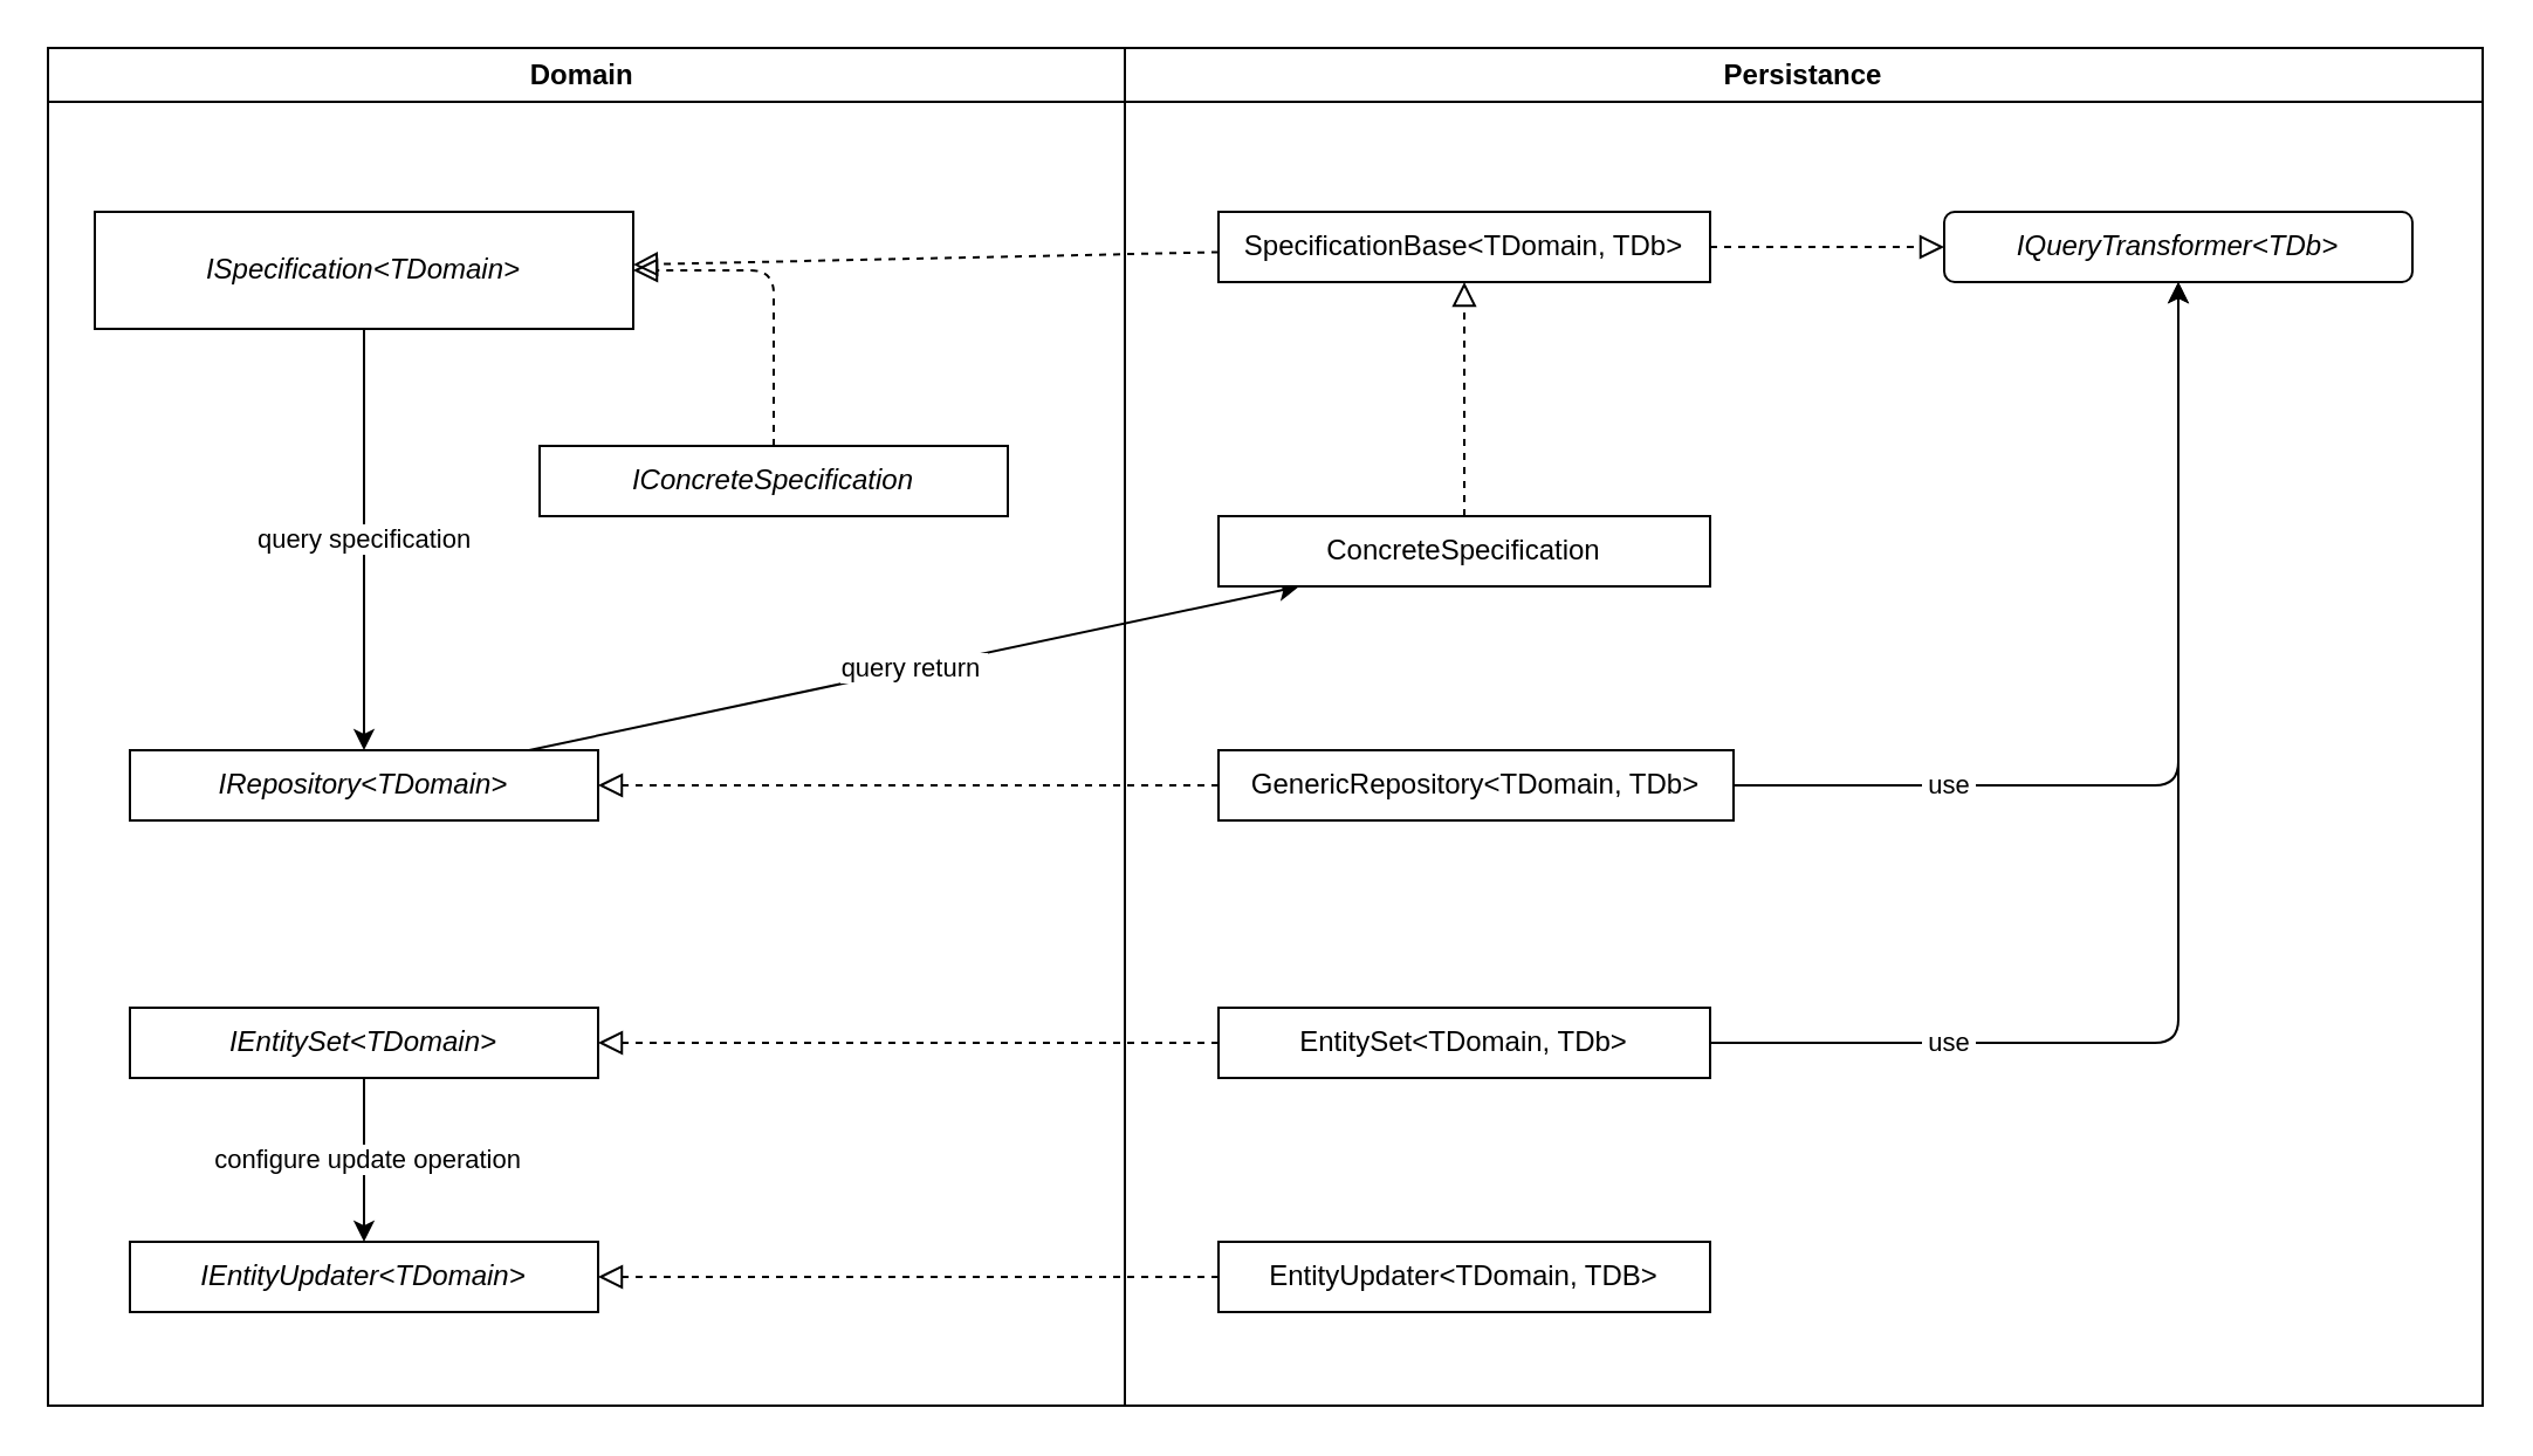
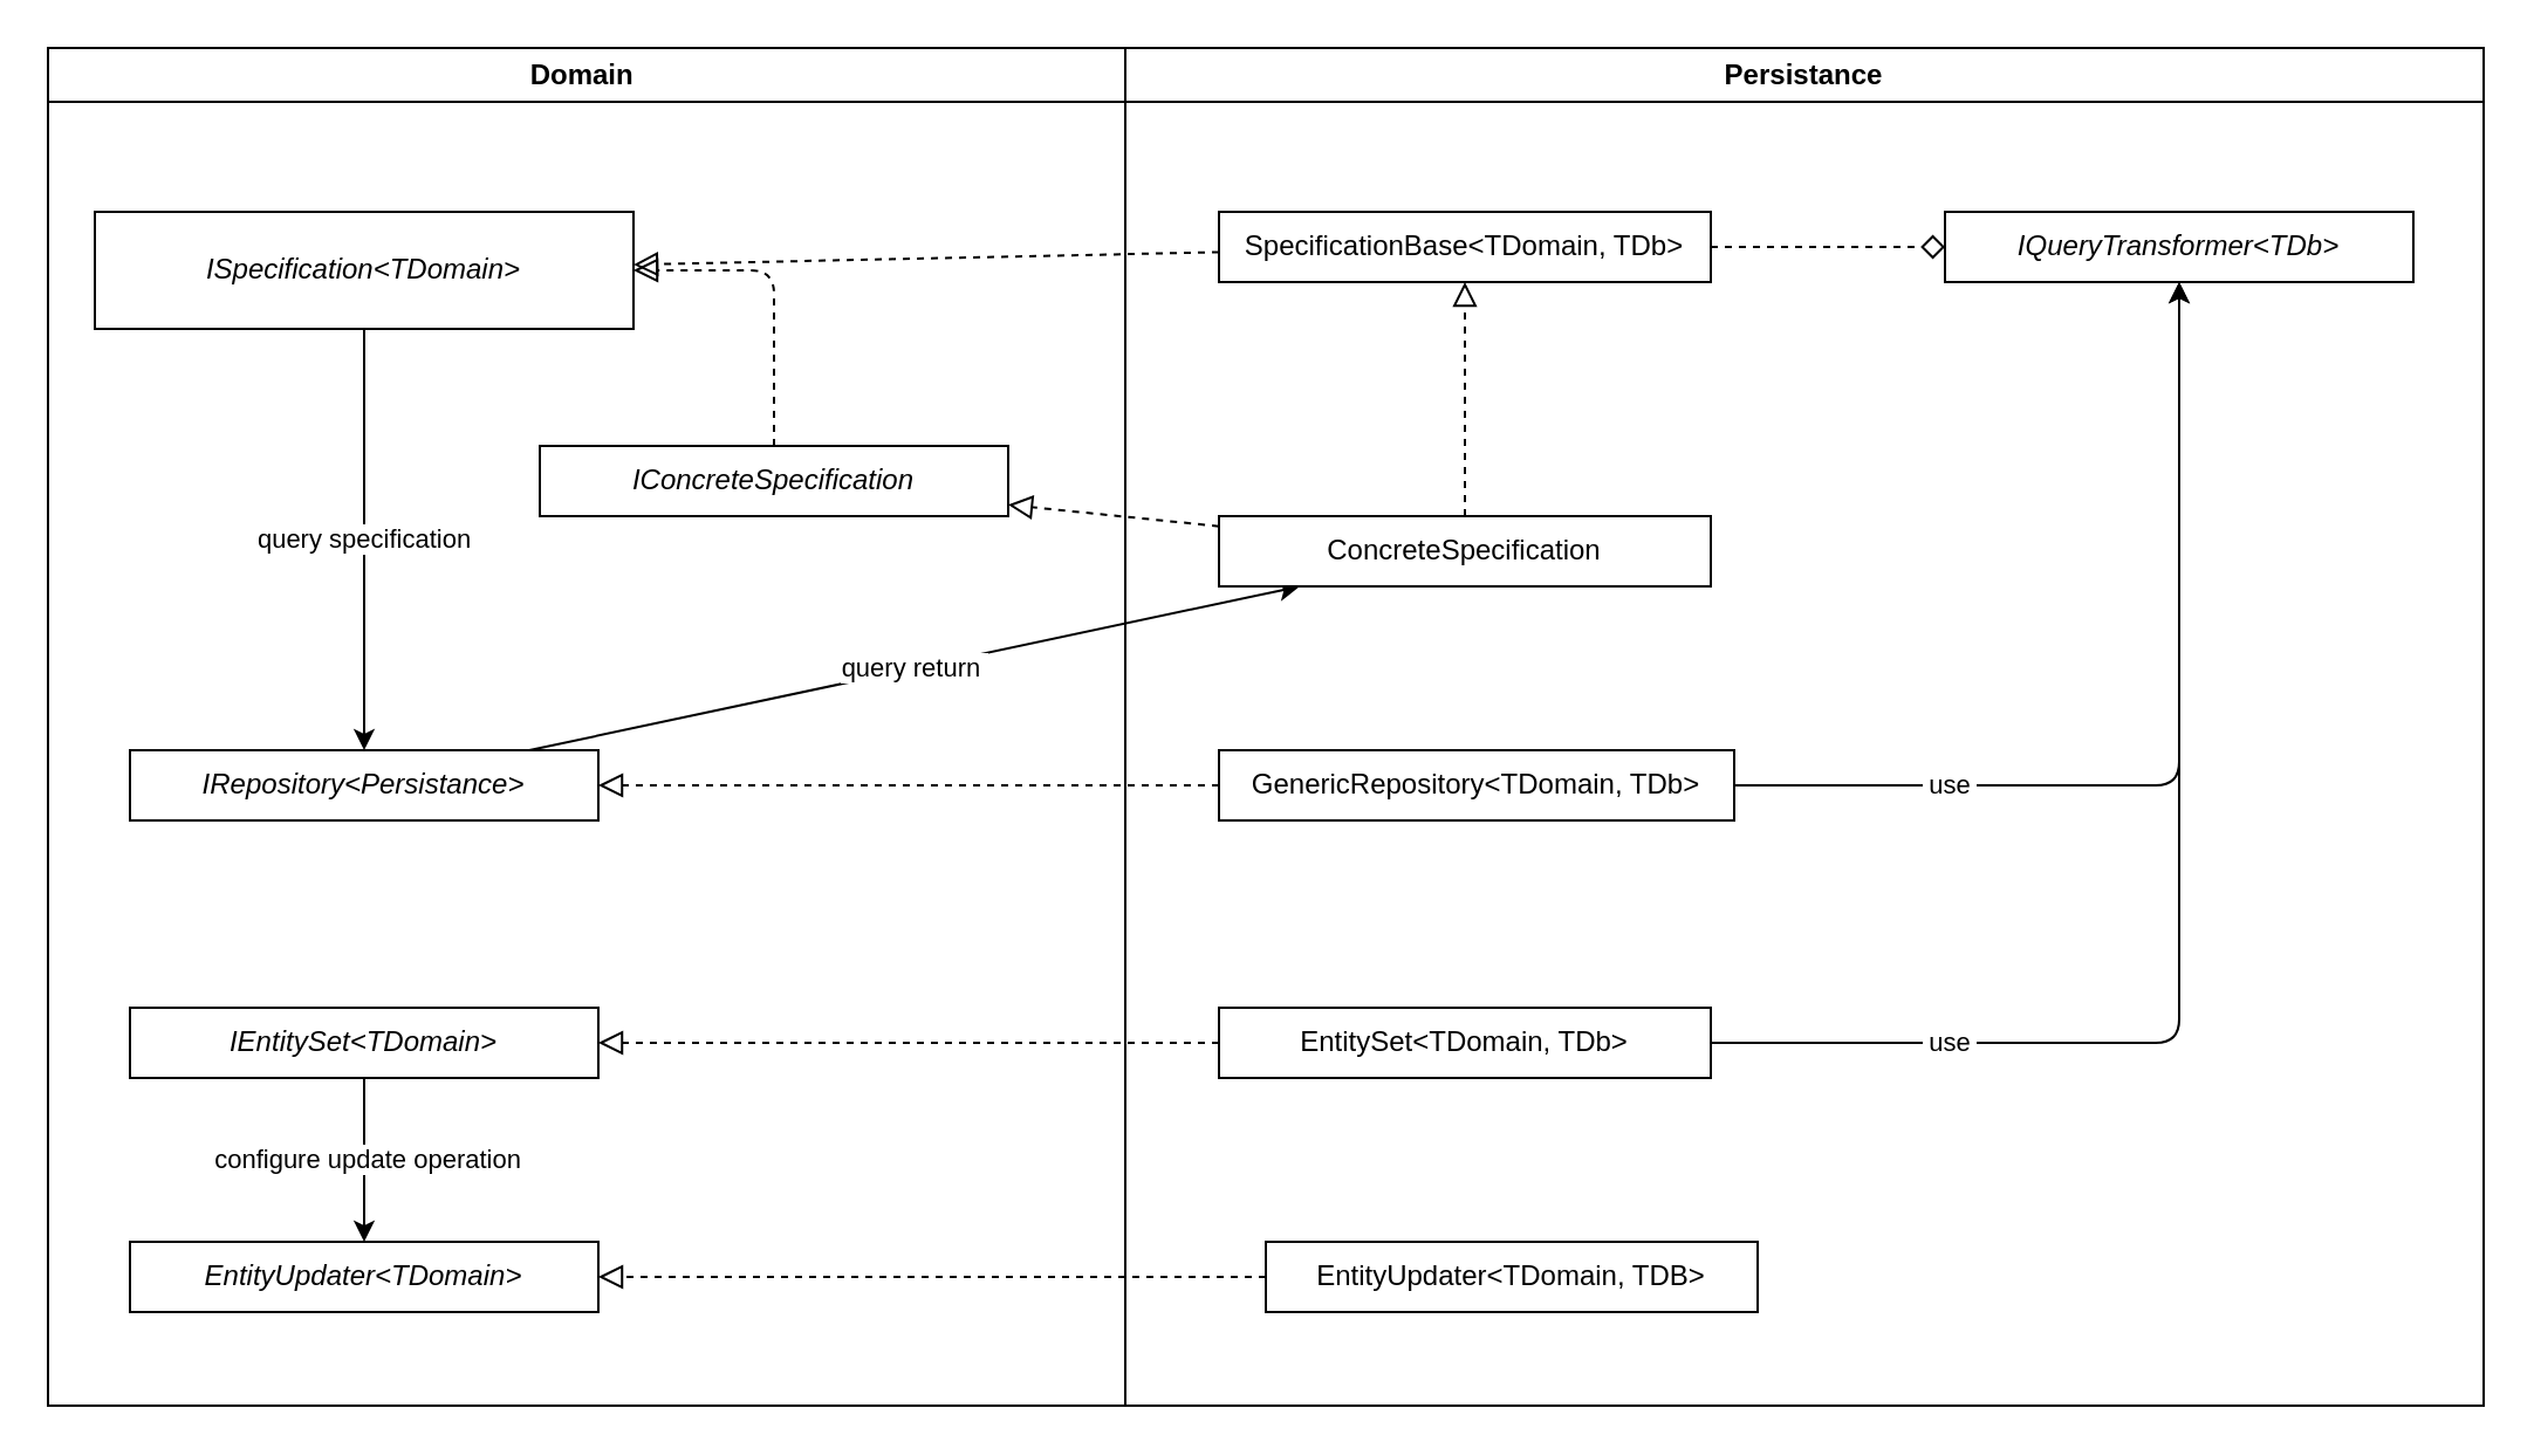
  <mxCell id="0" />
  <mxCell id="1" parent="0" />
  <mxCell id="2" value="query specification" style="edgeStyle=none;html=1;" parent="1" source="7" target="9" edge="1"><mxGeometry relative="1" as="geometry" /></mxCell>
  <mxCell id="3" value="" style="endArrow=block;startArrow=none;endFill=0;startFill=0;endSize=8;html=1;verticalAlign=bottom;dashed=1;labelBackgroundColor=none;" parent="1" source="18" target="10" edge="1"><mxGeometry width="160" relative="1" as="geometry"><mxPoint x="680" y="220" as="sourcePoint" /><mxPoint x="840" y="220" as="targetPoint" /></mxGeometry></mxCell>
+ <mxCell id="4" value="" style="endArrow=block;startArrow=none;endFill=0;startFill=0;endSize=8;html=1;verticalAlign=bottom;dashed=1;labelBackgroundColor=none;" parent="1" source="17" target="14" edge="1"><mxGeometry width="160" relative="1" as="geometry"><mxPoint x="220" y="240" as="sourcePoint" /><mxPoint x="470" y="235" as="targetPoint" /></mxGeometry></mxCell>
  <mxCell id="5" value="" style="endArrow=block;startArrow=none;endFill=0;startFill=0;endSize=8;html=1;verticalAlign=bottom;dashed=1;labelBackgroundColor=none;" parent="1" source="16" target="9" edge="1"><mxGeometry width="160" relative="1" as="geometry"><mxPoint x="450" y="230" as="sourcePoint" /><mxPoint x="610" y="230" as="targetPoint" /></mxGeometry></mxCell>
  <mxCell id="6" value="" style="endArrow=block;startArrow=none;endFill=0;startFill=0;endSize=8;html=1;verticalAlign=bottom;dashed=1;labelBackgroundColor=none;" parent="1" source="19" target="12" edge="1"><mxGeometry width="160" relative="1" as="geometry"><mxPoint x="1090" y="190" as="sourcePoint" /><mxPoint x="1250" y="190" as="targetPoint" /></mxGeometry></mxCell>
  <mxCell id="7" value="ISpecification&amp;lt;TDomain&amp;gt;" style="rounded=0;whiteSpace=wrap;html=1;fontStyle=2" parent="1" vertex="1"><mxGeometry x="40" y="90" width="230" height="50" as="geometry" /></mxCell>
  <mxCell id="8" value="Domain&amp;nbsp;" style="swimlane;whiteSpace=wrap;html=1;" parent="1" vertex="1"><mxGeometry x="20" y="20" width="460" height="580" as="geometry" /></mxCell>
- <mxCell id="9" value="IRepository&amp;lt;TDomain&amp;gt;" style="rounded=0;whiteSpace=wrap;html=1;glass=0;fontStyle=2" parent="8" vertex="1"><mxGeometry x="35" y="300" width="200" height="30" as="geometry" /></mxCell>
+ <mxCell id="9" value="IRepository&amp;lt;Persistance&amp;gt;" style="rounded=0;whiteSpace=wrap;html=1;glass=0;fontStyle=2" parent="8" vertex="1"><mxGeometry x="35" y="300" width="200" height="30" as="geometry" /></mxCell>
  <mxCell id="10" value="IEntitySet&amp;lt;TDomain&amp;gt;" style="rounded=0;whiteSpace=wrap;html=1;glass=0;fontStyle=2" parent="8" vertex="1"><mxGeometry x="35" y="410" width="200" height="30" as="geometry" /></mxCell>
  <mxCell id="11" value="query return&amp;nbsp;" style="edgeStyle=none;html=1;" parent="8" source="9" target="17" edge="1"><mxGeometry relative="1" as="geometry" /></mxCell>
- <mxCell id="12" value="IEntityUpdater&amp;lt;TDomain&amp;gt;" style="rounded=0;whiteSpace=wrap;html=1;glass=0;fontStyle=2" parent="8" vertex="1"><mxGeometry x="35" y="510" width="200" height="30" as="geometry" /></mxCell>
+ <mxCell id="12" value="EntityUpdater&amp;lt;TDomain&amp;gt;" style="rounded=0;whiteSpace=wrap;html=1;glass=0;fontStyle=2" parent="8" vertex="1"><mxGeometry x="35" y="510" width="200" height="30" as="geometry" /></mxCell>
  <mxCell id="13" value="&amp;nbsp;configure update operation" style="edgeStyle=none;html=1;" parent="8" source="10" target="12" edge="1"><mxGeometry relative="1" as="geometry" /></mxCell>
  <mxCell id="14" value="IConcreteSpecification" style="rounded=0;whiteSpace=wrap;html=1;glass=0;shadow=0;fontStyle=2" parent="8" vertex="1"><mxGeometry x="210" y="170" width="200" height="30" as="geometry" /></mxCell>
  <mxCell id="15" value="Persistance" style="swimlane;whiteSpace=wrap;html=1;" parent="1" vertex="1"><mxGeometry x="480" y="20" width="580" height="580" as="geometry" /></mxCell>
  <mxCell id="16" value="GenericRepository&amp;lt;TDomain, TDb&amp;gt;" style="rounded=0;whiteSpace=wrap;html=1;" parent="15" vertex="1"><mxGeometry x="40" y="300" width="220" height="30" as="geometry" /></mxCell>
  <mxCell id="17" value="ConcreteSpecification" style="rounded=0;whiteSpace=wrap;html=1;" parent="15" vertex="1"><mxGeometry x="40" y="200" width="210" height="30" as="geometry" /></mxCell>
  <mxCell id="18" value="EntitySet&amp;lt;TDomain, TDb&amp;gt;" style="rounded=0;whiteSpace=wrap;html=1;" parent="15" vertex="1"><mxGeometry x="40" y="410" width="210" height="30" as="geometry" /></mxCell>
- <mxCell id="19" value="EntityUpdater&amp;lt;TDomain, TDB&amp;gt;" style="rounded=0;whiteSpace=wrap;html=1;" parent="15" vertex="1"><mxGeometry x="40" y="510" width="210" height="30" as="geometry" /></mxCell>
- <mxCell id="20" value="IQueryTransformer&amp;lt;TDb&amp;gt;" style="whiteSpace=wrap;html=1;fontStyle=2;rounded=1;" parent="15" vertex="1"><mxGeometry x="350" y="70" width="200" height="30" as="geometry" /></mxCell>
+ <mxCell id="19" value="EntityUpdater&amp;lt;TDomain, TDB&amp;gt;" style="rounded=0;whiteSpace=wrap;html=1;" parent="15" vertex="1"><mxGeometry x="60" y="510" width="210" height="30" as="geometry" /></mxCell>
+ <mxCell id="20" value="IQueryTransformer&amp;lt;TDb&amp;gt;" style="rounded=0;whiteSpace=wrap;html=1;fontStyle=2" parent="15" vertex="1"><mxGeometry x="350" y="70" width="200" height="30" as="geometry" /></mxCell>
  <mxCell id="21" value="&amp;nbsp;use&amp;nbsp;" style="edgeStyle=orthogonalEdgeStyle;html=1;" parent="15" source="16" target="20" edge="1"><mxGeometry x="-0.544" relative="1" as="geometry"><mxPoint as="offset" /></mxGeometry></mxCell>
  <mxCell id="22" value="" style="endArrow=block;startArrow=none;endFill=0;startFill=0;endSize=8;html=1;verticalAlign=bottom;dashed=1;labelBackgroundColor=none;" parent="15" source="17" target="24" edge="1"><mxGeometry width="160" relative="1" as="geometry"><mxPoint x="265" y="390" as="sourcePoint" /><mxPoint x="425" y="390" as="targetPoint" /></mxGeometry></mxCell>
  <mxCell id="23" value="&amp;nbsp;use&amp;nbsp;" style="edgeStyle=orthogonalEdgeStyle;html=1;" parent="15" source="18" target="20" edge="1"><mxGeometry x="-0.612" relative="1" as="geometry"><mxPoint as="offset" /></mxGeometry></mxCell>
  <mxCell id="24" value="SpecificationBase&amp;lt;TDomain, TDb&amp;gt;" style="rounded=0;whiteSpace=wrap;html=1;shadow=0;glass=0;" parent="15" vertex="1"><mxGeometry x="40" y="70" width="210" height="30" as="geometry" /></mxCell>
- <mxCell id="25" value="" style="endArrow=block;startArrow=none;endFill=0;startFill=0;endSize=8;html=1;verticalAlign=bottom;dashed=1;labelBackgroundColor=none;" parent="15" source="24" target="20" edge="1"><mxGeometry width="160" relative="1" as="geometry"><mxPoint x="200" y="130" as="sourcePoint" /><mxPoint x="360" y="130" as="targetPoint" /></mxGeometry></mxCell>
+ <mxCell id="25" value="" style="endArrow=diamond;startArrow=none;endFill=0;startFill=0;endSize=8;html=1;verticalAlign=bottom;dashed=1;labelBackgroundColor=none;" parent="15" source="24" target="20" edge="1"><mxGeometry width="160" relative="1" as="geometry"><mxPoint x="200" y="130" as="sourcePoint" /><mxPoint x="360" y="130" as="targetPoint" /></mxGeometry></mxCell>
  <mxCell id="26" value="" style="endArrow=block;startArrow=none;endFill=0;startFill=0;endSize=8;html=1;verticalAlign=bottom;dashed=1;labelBackgroundColor=none;edgeStyle=orthogonalEdgeStyle;entryX=1;entryY=0.5;entryDx=0;entryDy=0;" parent="1" source="14" target="7" edge="1"><mxGeometry width="160" relative="1" as="geometry"><mxPoint x="240" y="230" as="sourcePoint" /><mxPoint x="400" y="230" as="targetPoint" /></mxGeometry></mxCell>
  <mxCell id="27" value="" style="endArrow=block;startArrow=none;endFill=0;startFill=0;endSize=8;html=1;verticalAlign=bottom;dashed=1;labelBackgroundColor=none;" parent="1" source="24" target="7" edge="1"><mxGeometry width="160" relative="1" as="geometry"><mxPoint x="370" y="110" as="sourcePoint" /><mxPoint x="520" y="90" as="targetPoint" /></mxGeometry></mxCell>
